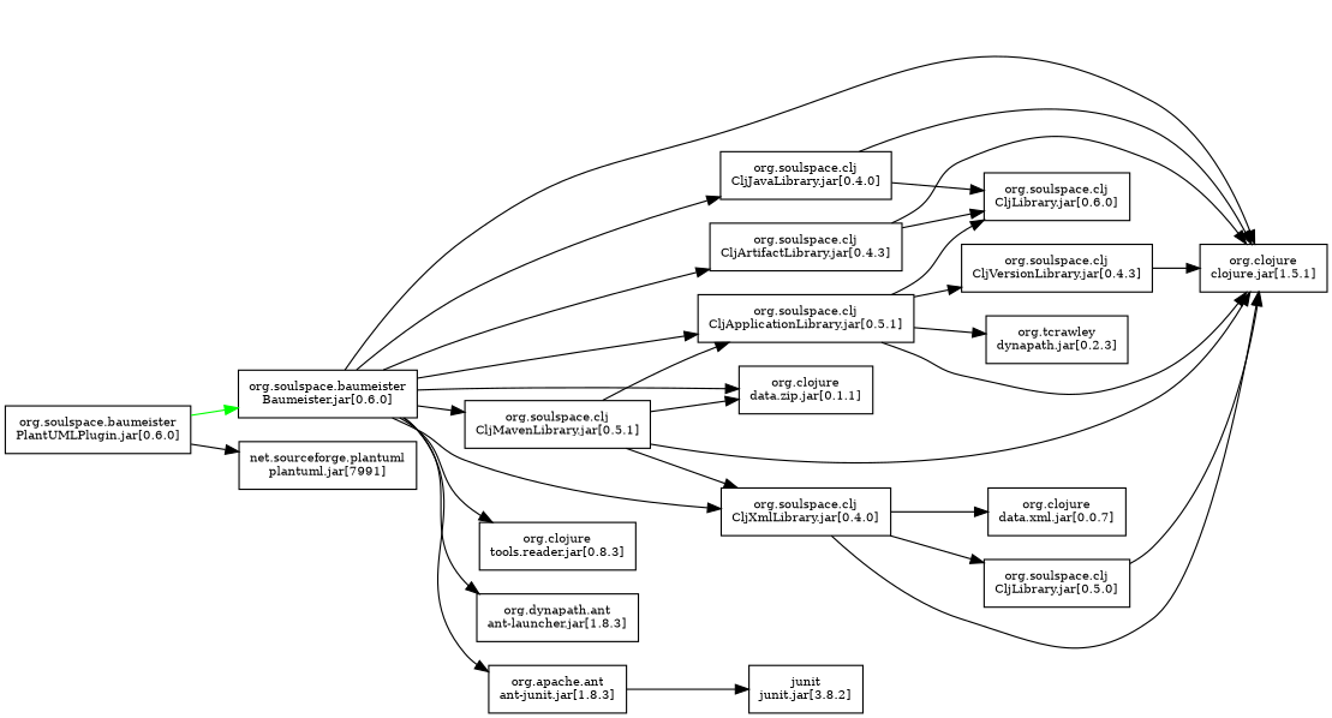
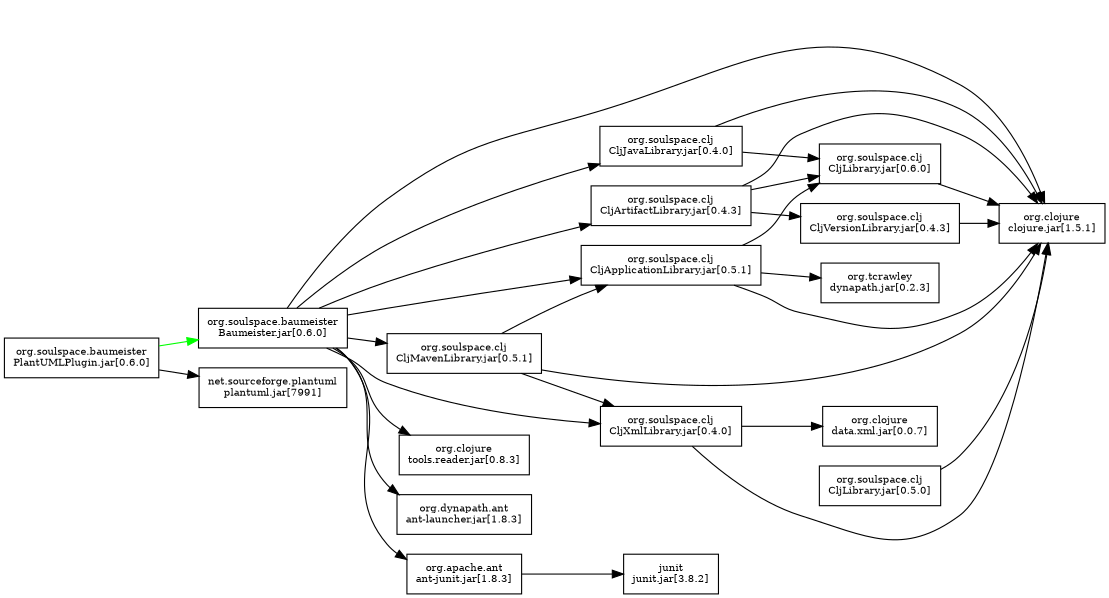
  digraph {
    outputmode=nodefirst
    rankdir=LR
    node [fontsize=9 shape=box]
    edge [color=black style=solid]
    n1 [label="org.soulspace.baumeister\nPlantUMLPlugin.jar[0.6.0]"]
    n2 [label="org.soulspace.baumeister\nBaumeister.jar[0.6.0]"]
    n3 [label="net.sourceforge.plantuml\nplantuml.jar[7991]"]
    n4 [label="org.clojure\nclojure.jar[1.5.1]"]
    n5 [label="org.soulspace.clj\nCljApplicationLibrary.jar[0.5.1]"]
    n6 [label="org.soulspace.clj\nCljArtifactLibrary.jar[0.4.3]"]
    n7 [label="org.soulspace.clj\nCljMavenLibrary.jar[0.5.1]"]
-   n8 [label="org.clojure\ndata.zip.jar[0.1.1]"]
    n9 [label="org.soulspace.clj\nCljXmlLibrary.jar[0.4.0]"]
    n10 [label="org.soulspace.clj\nCljJavaLibrary.jar[0.4.0]"]
    n11 [label="org.clojure\ntools.reader.jar[0.8.3]"]
    n12 [label="org.dynapath.ant\nant-launcher.jar[1.8.3]"]
    n13 [label="org.apache.ant\nant-junit.jar[1.8.3]"]
    n14 [label="org.soulspace.clj\nCljLibrary.jar[0.6.0]"]
    n15 [label="org.tcrawley\ndynapath.jar[0.2.3]"]
    n16 [label="org.soulspace.clj\nCljVersionLibrary.jar[0.4.3]"]
    n17 [label="org.clojure\ndata.xml.jar[0.0.7]"]
    n18 [label="org.soulspace.clj\nCljLibrary.jar[0.5.0]"]
    n19 [label="junit\njunit.jar[3.8.2]"]
    n1 -> n2 [color=green]
    n1 -> n3
    n2 -> n4
    n2 -> n5
    n2 -> n6
    n2 -> n7
-   n2 -> n8
    n2 -> n9
    n2 -> n10
    n2 -> n11
    n2 -> n12
    n2 -> n13
    n5 -> n4
    n5 -> n14
    n5 -> n15
    n6 -> n4
    n6 -> n14
-   n5 -> n16
+   n6 -> n16
    n7 -> n4
    n7 -> n5
-   n7 -> n8
    n7 -> n9
    n9 -> n4
    n9 -> n17
-   n9 -> n18
    n10 -> n4
    n10 -> n14
    n13 -> n19
+   n14 -> n4
    n16 -> n4
    n18 -> n4
  }
